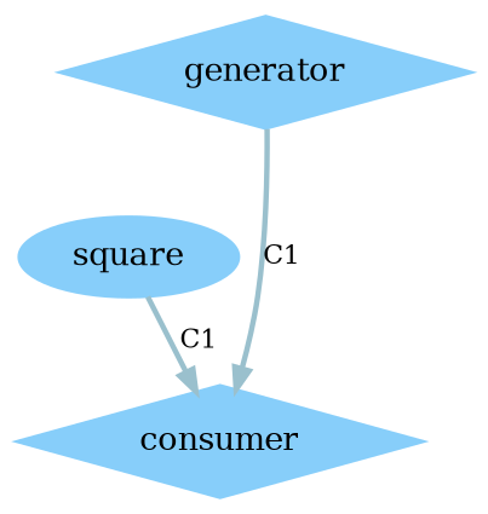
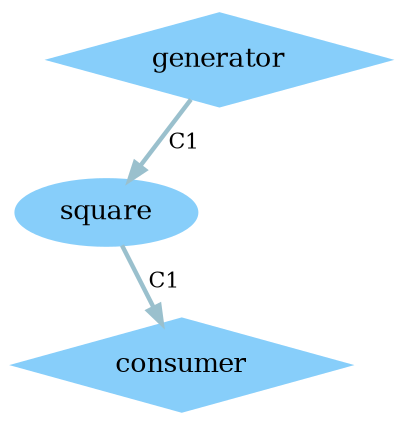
  digraph {
    nodesep=0.2
    rankdir=TB
    ranksep=0.3
    node [color=lightskyblue fontsize=12 shape=diamond style=filled]
    edge [arrowhead=normal arrowsize=0.8 color=lightblue3 fontsize=10 style="setlinewidth(2)"]
    n1 [height=0.4 label=generator width=0.4]
    n2 [height=0.4 label=square shape=ellipse width=0.4]
    n3 [height=0.4 label=consumer width=0.4]
-   n1 -> n3 [label=C1]
+   n1 -> n2 [label=C1]
    n2 -> n3 [label=C1]
  }
